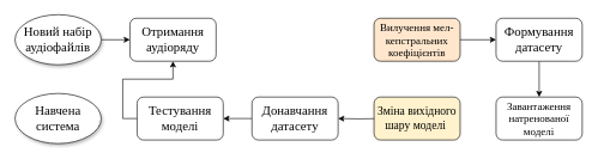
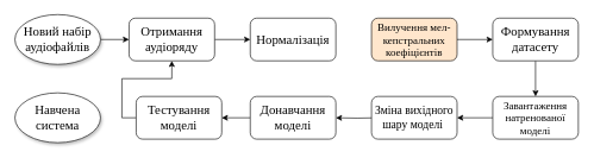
  <mxCell id="0" />
  <mxCell id="1" parent="0" />
  <mxCell id="2" style="edgeStyle=orthogonalEdgeStyle;rounded=0;orthogonalLoop=1;jettySize=auto;html=1;exitX=1;exitY=0.5;exitDx=0;exitDy=0;entryX=0;entryY=0.5;entryDx=0;entryDy=0;" edge="1" parent="1" source="3" target="7"><mxGeometry relative="1" as="geometry" /></mxCell>
  <mxCell id="3" value="&lt;font face=&quot;Times New Roman&quot;&gt;&lt;span style=&quot;font-size: 18px;&quot;&gt;Новий набір аудіофайлів&lt;/span&gt;&lt;/font&gt;" style="ellipse;whiteSpace=wrap;html=1;rounded=0;shadow=1;comic=0;labelBackgroundColor=none;strokeWidth=1;fontFamily=Verdana;fontSize=12;align=center;" parent="1" vertex="1"><mxGeometry x="20" y="20" width="120" height="70" as="geometry" /></mxCell>
+ <mxCell id="4" style="edgeStyle=orthogonalEdgeStyle;rounded=0;orthogonalLoop=1;jettySize=auto;html=1;exitX=0;exitY=0.5;exitDx=0;exitDy=0;entryX=1;entryY=0.5;entryDx=0;entryDy=0;" edge="1" parent="1" source="5" target="19"><mxGeometry relative="1" as="geometry" /></mxCell>
  <mxCell id="5" value="&lt;font style=&quot;font-size: 15px;&quot;&gt;Завантаження натренованої моделі&lt;/font&gt;" style="rounded=1;whiteSpace=wrap;html=1;fontFamily=Times New Roman;" vertex="1" parent="1"><mxGeometry x="690" y="135" width="120" height="60" as="geometry" /></mxCell>
+ <mxCell id="6" style="edgeStyle=orthogonalEdgeStyle;rounded=0;orthogonalLoop=1;jettySize=auto;html=1;exitX=1;exitY=0.5;exitDx=0;exitDy=0;entryX=0;entryY=0.5;entryDx=0;entryDy=0;" edge="1" parent="1" source="7" target="8"><mxGeometry relative="1" as="geometry" /></mxCell>
  <mxCell id="7" value="&lt;font style=&quot;font-size: 18px;&quot; face=&quot;Times New Roman&quot;&gt;Отримання аудіоряду&lt;/font&gt;" style="rounded=1;whiteSpace=wrap;html=1;" vertex="1" parent="1"><mxGeometry x="180" y="25" width="120" height="60" as="geometry" /></mxCell>
+ <mxCell id="8" value="&lt;font style=&quot;font-size: 18px;&quot; face=&quot;Times New Roman&quot;&gt;Нормалізація&lt;/font&gt;" style="rounded=1;whiteSpace=wrap;html=1;" vertex="1" parent="1"><mxGeometry x="350" y="25" width="120" height="60" as="geometry" /></mxCell>
  <mxCell id="9" value="&lt;font style=&quot;font-size: 18px;&quot; face=&quot;Times New Roman&quot;&gt;Навчена система&lt;/font&gt;" style="ellipse;whiteSpace=wrap;html=1;rounded=0;shadow=1;comic=0;labelBackgroundColor=none;strokeWidth=1;fontFamily=Verdana;fontSize=12;align=center;" vertex="1" parent="1"><mxGeometry x="20" y="130" width="120" height="70" as="geometry" /></mxCell>
  <mxCell id="10" style="edgeStyle=orthogonalEdgeStyle;rounded=0;orthogonalLoop=1;jettySize=auto;html=1;exitX=0;exitY=0.5;exitDx=0;exitDy=0;entryX=1;entryY=0.5;entryDx=0;entryDy=0;" edge="1" parent="1" target="12"><mxGeometry relative="1" as="geometry"><mxPoint x="530" y="165" as="sourcePoint" /></mxGeometry></mxCell>
  <mxCell id="11" style="edgeStyle=orthogonalEdgeStyle;rounded=0;orthogonalLoop=1;jettySize=auto;html=1;exitX=0;exitY=0.5;exitDx=0;exitDy=0;" edge="1" parent="1" source="12" target="14"><mxGeometry relative="1" as="geometry" /></mxCell>
- <mxCell id="12" value="&lt;font face=&quot;Times New Roman&quot;&gt;&lt;span style=&quot;font-size: 18px;&quot;&gt;Донавчання датасету&lt;/span&gt;&lt;/font&gt;" style="rounded=1;whiteSpace=wrap;html=1;" vertex="1" parent="1"><mxGeometry x="350" y="135" width="120" height="60" as="geometry" /></mxCell>
+ <mxCell id="12" value="&lt;font face=&quot;Times New Roman&quot;&gt;&lt;span style=&quot;font-size: 18px;&quot;&gt;Донавчання моделі&lt;/span&gt;&lt;/font&gt;" style="rounded=1;whiteSpace=wrap;html=1;" vertex="1" parent="1"><mxGeometry x="350" y="135" width="120" height="60" as="geometry" /></mxCell>
  <mxCell id="13" style="edgeStyle=orthogonalEdgeStyle;rounded=0;orthogonalLoop=1;jettySize=auto;html=1;exitX=0;exitY=0.5;exitDx=0;exitDy=0;" edge="1" parent="1" source="14" target="7"><mxGeometry relative="1" as="geometry" /></mxCell>
  <mxCell id="14" value="&lt;font face=&quot;Times New Roman&quot;&gt;&lt;span style=&quot;font-size: 18px;&quot;&gt;Тестування&lt;br&gt;моделі&lt;br&gt;&lt;/span&gt;&lt;/font&gt;" style="rounded=1;whiteSpace=wrap;html=1;" vertex="1" parent="1"><mxGeometry x="190" y="135" width="120" height="60" as="geometry" /></mxCell>
  <mxCell id="15" style="edgeStyle=orthogonalEdgeStyle;rounded=0;orthogonalLoop=1;jettySize=auto;html=1;exitX=1;exitY=0.5;exitDx=0;exitDy=0;entryX=0;entryY=0.5;entryDx=0;entryDy=0;" edge="1" parent="1" source="16" target="18"><mxGeometry relative="1" as="geometry" /></mxCell>
  <mxCell id="16" value="&lt;font style=&quot;font-size: 15px;&quot; face=&quot;Times New Roman&quot;&gt;Вилучення мел-кепстральних коефіцієнтів&lt;/font&gt;" style="rounded=1;whiteSpace=wrap;html=1;fillColor=#ffe6cc;" vertex="1" parent="1"><mxGeometry x="520" y="25" width="120" height="60" as="geometry" /></mxCell>
  <mxCell id="17" style="edgeStyle=orthogonalEdgeStyle;rounded=0;orthogonalLoop=1;jettySize=auto;html=1;exitX=0.5;exitY=1;exitDx=0;exitDy=0;entryX=0.5;entryY=0;entryDx=0;entryDy=0;" edge="1" parent="1" source="18" target="5"><mxGeometry relative="1" as="geometry" /></mxCell>
  <mxCell id="18" value="&lt;font style=&quot;font-size: 18px;&quot;&gt;Формування датасету&lt;/font&gt;" style="rounded=1;whiteSpace=wrap;html=1;fontFamily=Times New Roman;" vertex="1" parent="1"><mxGeometry x="690" y="25" width="120" height="60" as="geometry" /></mxCell>
- <mxCell id="19" value="&lt;p&gt;&lt;font style=&quot;font-size: 16px;&quot; face=&quot;Times New Roman&quot;&gt;Зміна вихідного шару моделі&amp;nbsp;&lt;/font&gt;&lt;/p&gt;" style="rounded=1;whiteSpace=wrap;html=1;fillColor=#fff2cc;" vertex="1" parent="1"><mxGeometry x="520" y="135" width="120" height="60" as="geometry" /></mxCell>
+ <mxCell id="19" value="&lt;p&gt;&lt;font style=&quot;font-size: 16px;&quot; face=&quot;Times New Roman&quot;&gt;Зміна вихідного шару моделі&amp;nbsp;&lt;/font&gt;&lt;/p&gt;" style="rounded=1;whiteSpace=wrap;html=1;" vertex="1" parent="1"><mxGeometry x="520" y="135" width="120" height="60" as="geometry" /></mxCell>
